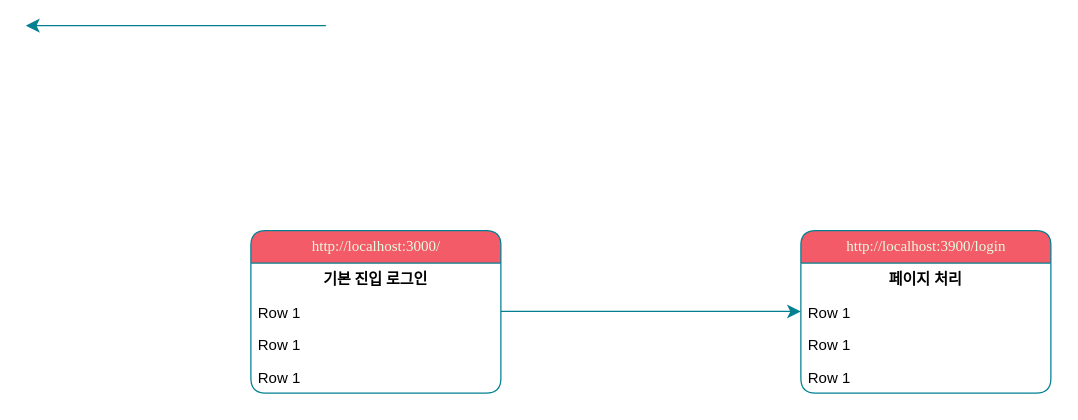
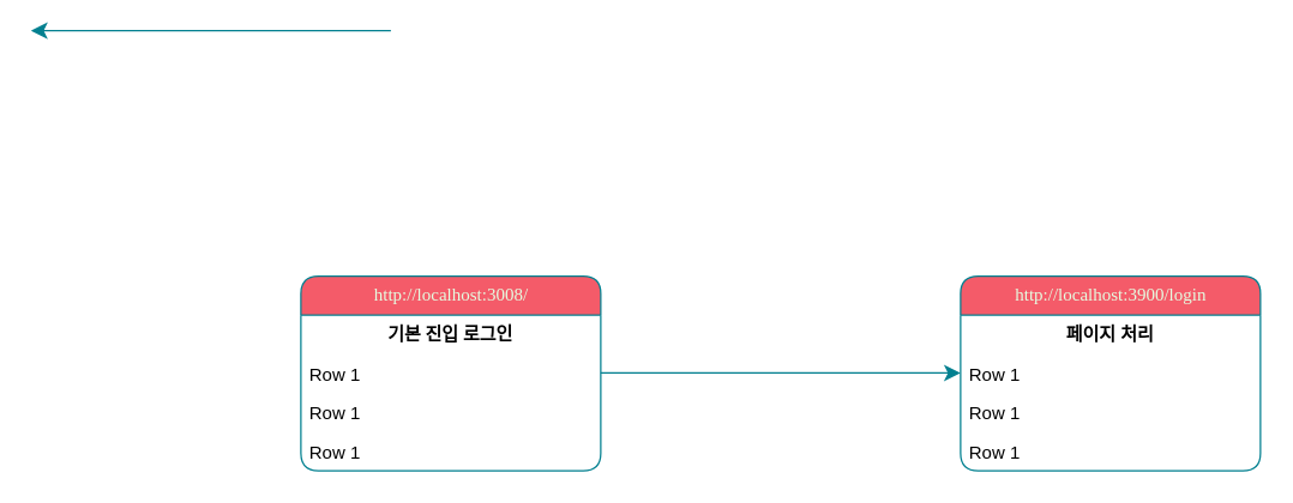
  <mxCell id="0" />
  <mxCell id="1" parent="0" />
- <mxCell id="2" value="http://localhost:3000/" style="swimlane;html=1;fontStyle=0;childLayout=stackLayout;horizontal=1;startSize=26;fillColor=#F45B69;horizontalStack=0;resizeParent=1;resizeLast=0;collapsible=1;marginBottom=0;swimlaneFillColor=#ffffff;align=center;rounded=1;shadow=0;comic=0;labelBackgroundColor=none;strokeWidth=1;fontFamily=Verdana;fontSize=12;strokeColor=#028090;fontColor=#E4FDE1;" parent="1" vertex="1"><mxGeometry x="200" y="184" width="200" height="130" as="geometry" /></mxCell>
+ <mxCell id="2" value="http://localhost:3008/" style="swimlane;html=1;fontStyle=0;childLayout=stackLayout;horizontal=1;startSize=26;fillColor=#F45B69;horizontalStack=0;resizeParent=1;resizeLast=0;collapsible=1;marginBottom=0;swimlaneFillColor=#ffffff;align=center;rounded=1;shadow=0;comic=0;labelBackgroundColor=none;strokeWidth=1;fontFamily=Verdana;fontSize=12;strokeColor=#028090;fontColor=#E4FDE1;" parent="1" vertex="1"><mxGeometry x="200" y="184" width="200" height="130" as="geometry" /></mxCell>
  <mxCell id="3" value="기본 진입 로그인" style="text;html=1;spacingLeft=4;spacingRight=4;whiteSpace=wrap;overflow=hidden;rotatable=0;points=[[0,0.5],[1,0.5]];portConstraint=eastwest;labelBackgroundColor=none;labelBorderColor=none;align=center;fontStyle=1;verticalAlign=middle;fontFamily=Georgia;" parent="2" vertex="1"><mxGeometry y="26" width="200" height="26" as="geometry" /></mxCell>
  <mxCell id="4" value="Row 1" style="text;html=1;spacingLeft=4;spacingRight=4;whiteSpace=wrap;overflow=hidden;rotatable=0;points=[[0,0.5],[1,0.5]];portConstraint=eastwest;labelBackgroundColor=none;fontColor=#000000;" vertex="1" parent="2"><mxGeometry y="52" width="200" height="26" as="geometry" /></mxCell>
  <mxCell id="5" value="Row 1" style="text;html=1;spacingLeft=4;spacingRight=4;whiteSpace=wrap;overflow=hidden;rotatable=0;points=[[0,0.5],[1,0.5]];portConstraint=eastwest;labelBackgroundColor=none;fontColor=#000000;" vertex="1" parent="2"><mxGeometry y="78" width="200" height="26" as="geometry" /></mxCell>
  <mxCell id="6" value="Row 1" style="text;html=1;spacingLeft=4;spacingRight=4;whiteSpace=wrap;overflow=hidden;rotatable=0;points=[[0,0.5],[1,0.5]];portConstraint=eastwest;labelBackgroundColor=none;fontColor=#000000;" vertex="1" parent="2"><mxGeometry y="104" width="200" height="26" as="geometry" /></mxCell>
  <mxCell id="7" style="edgeStyle=orthogonalEdgeStyle;html=1;entryX=0;entryY=0.5;labelBackgroundColor=none;startFill=0;startSize=8;endFill=1;endSize=8;fontFamily=Verdana;fontSize=12;exitX=1;exitY=0.5;strokeColor=#028090;fontColor=default;" parent="1" edge="1"><mxGeometry relative="1" as="geometry"><Array as="points" /><mxPoint x="400" y="248.66" as="sourcePoint" /><mxPoint x="640" y="248.66" as="targetPoint" /></mxGeometry></mxCell>
  <mxCell id="8" style="edgeStyle=orthogonalEdgeStyle;html=1;exitX=0;exitY=0.5;entryX=1;entryY=0.5;labelBackgroundColor=none;startFill=0;startSize=8;endFill=1;endSize=8;fontFamily=Verdana;fontSize=12;strokeColor=#028090;fontColor=default;" parent="1" edge="1"><mxGeometry relative="1" as="geometry"><mxPoint x="260" y="20" as="sourcePoint" /><mxPoint x="20" y="20" as="targetPoint" /></mxGeometry></mxCell>
  <mxCell id="9" value="http://localhost:3900/login" style="swimlane;html=1;fontStyle=0;childLayout=stackLayout;horizontal=1;startSize=26;fillColor=#F45B69;horizontalStack=0;resizeParent=1;resizeLast=0;collapsible=1;marginBottom=0;swimlaneFillColor=#ffffff;align=center;rounded=1;shadow=0;comic=0;labelBackgroundColor=none;strokeWidth=1;fontFamily=Verdana;fontSize=12;strokeColor=#028090;fontColor=#E4FDE1;" vertex="1" parent="1"><mxGeometry x="640" y="184" width="200" height="130" as="geometry" /></mxCell>
  <mxCell id="10" value="페이지 처리" style="text;html=1;spacingLeft=4;spacingRight=4;whiteSpace=wrap;overflow=hidden;rotatable=0;points=[[0,0.5],[1,0.5]];portConstraint=eastwest;labelBackgroundColor=none;labelBorderColor=none;align=center;fontStyle=1;verticalAlign=middle;" vertex="1" parent="9"><mxGeometry y="26" width="200" height="26" as="geometry" /></mxCell>
  <mxCell id="11" value="Row 1" style="text;html=1;spacingLeft=4;spacingRight=4;whiteSpace=wrap;overflow=hidden;rotatable=0;points=[[0,0.5],[1,0.5]];portConstraint=eastwest;labelBackgroundColor=none;fontColor=#000000;" vertex="1" parent="9"><mxGeometry y="52" width="200" height="26" as="geometry" /></mxCell>
  <mxCell id="12" value="Row 1" style="text;html=1;spacingLeft=4;spacingRight=4;whiteSpace=wrap;overflow=hidden;rotatable=0;points=[[0,0.5],[1,0.5]];portConstraint=eastwest;labelBackgroundColor=none;fontColor=#000000;" vertex="1" parent="9"><mxGeometry y="78" width="200" height="26" as="geometry" /></mxCell>
  <mxCell id="13" value="Row 1" style="text;html=1;spacingLeft=4;spacingRight=4;whiteSpace=wrap;overflow=hidden;rotatable=0;points=[[0,0.5],[1,0.5]];portConstraint=eastwest;labelBackgroundColor=none;fontColor=#000000;" vertex="1" parent="9"><mxGeometry y="104" width="200" height="26" as="geometry" /></mxCell>
